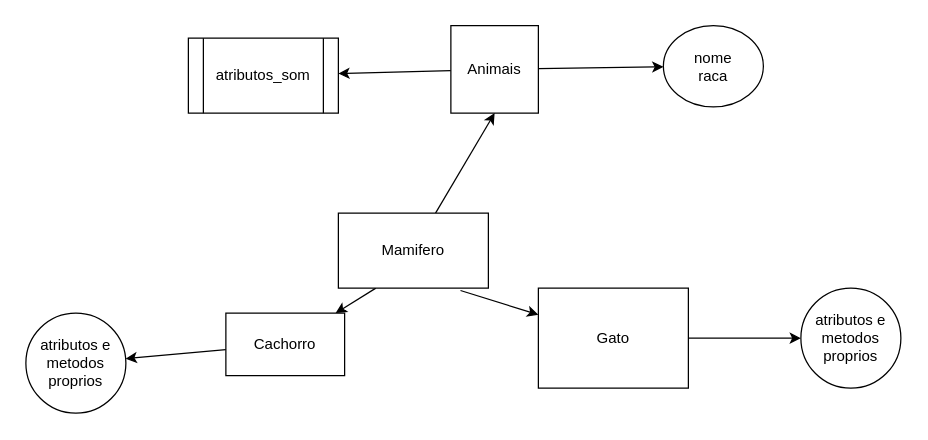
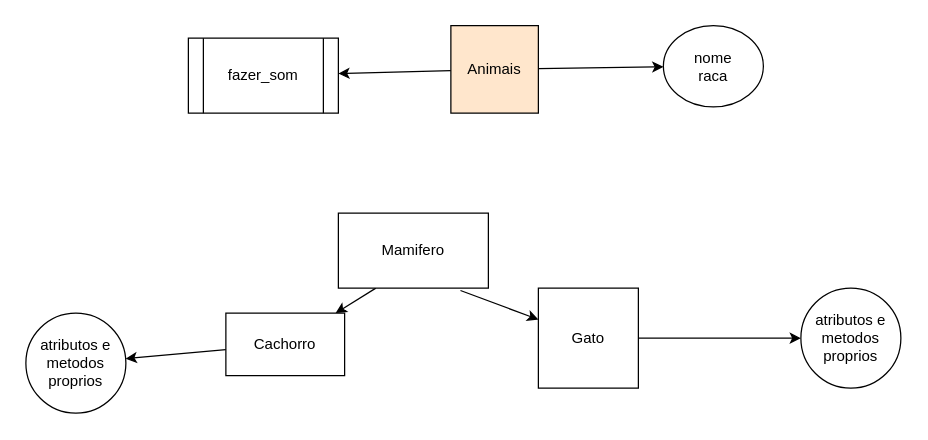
  <mxCell id="0" />
  <mxCell id="1" parent="0" />
  <mxCell id="2" value="" style="edgeStyle=none;html=1;exitX=0.25;exitY=1;exitDx=0;exitDy=0;" parent="1" source="16" target="8" edge="1"><mxGeometry relative="1" as="geometry" /></mxCell>
  <mxCell id="3" value="" style="edgeStyle=none;html=1;exitX=0.814;exitY=1.032;exitDx=0;exitDy=0;exitPerimeter=0;" parent="1" source="16" target="10" edge="1"><mxGeometry relative="1" as="geometry" /></mxCell>
  <mxCell id="4" value="" style="edgeStyle=none;html=1;" parent="1" source="6" target="11" edge="1"><mxGeometry relative="1" as="geometry" /></mxCell>
  <mxCell id="5" value="" style="edgeStyle=none;html=1;" parent="1" source="6" target="12" edge="1"><mxGeometry relative="1" as="geometry" /></mxCell>
- <mxCell id="6" value="Animais" style="whiteSpace=wrap;html=1;aspect=fixed;" parent="1" vertex="1"><mxGeometry x="360" y="20" width="70" height="70" as="geometry" /></mxCell>
+ <mxCell id="6" value="Animais" style="whiteSpace=wrap;html=1;aspect=fixed;fillColor=#ffe6cc;" parent="1" vertex="1"><mxGeometry x="360" y="20" width="70" height="70" as="geometry" /></mxCell>
  <mxCell id="7" value="" style="edgeStyle=none;html=1;" parent="1" source="8" target="13" edge="1"><mxGeometry relative="1" as="geometry" /></mxCell>
  <mxCell id="8" value="Cachorro" style="whiteSpace=wrap;html=1;aspect=fixed;" parent="1" vertex="1"><mxGeometry x="180" y="250" width="95" height="50" as="geometry" /></mxCell>
  <mxCell id="9" style="edgeStyle=none;html=1;exitX=1;exitY=0.5;exitDx=0;exitDy=0;entryX=0;entryY=0.5;entryDx=0;entryDy=0;" parent="1" source="10" target="14" edge="1"><mxGeometry relative="1" as="geometry" /></mxCell>
- <mxCell id="10" value="Gato" style="whiteSpace=wrap;html=1;aspect=fixed;" parent="1" vertex="1"><mxGeometry x="430" y="230" width="120" height="80" as="geometry" /></mxCell>
+ <mxCell id="10" value="Gato" style="whiteSpace=wrap;html=1;aspect=fixed;" parent="1" vertex="1"><mxGeometry x="430" y="230" width="80" height="80" as="geometry" /></mxCell>
  <mxCell id="11" value="nome&lt;br&gt;raca" style="ellipse;whiteSpace=wrap;html=1;" parent="1" vertex="1"><mxGeometry x="530" y="20" width="80" height="65" as="geometry" /></mxCell>
- <mxCell id="12" value="atributos_som" style="shape=process;whiteSpace=wrap;html=1;backgroundOutline=1;" parent="1" vertex="1"><mxGeometry x="150" y="30" width="120" height="60" as="geometry" /></mxCell>
+ <mxCell id="12" value="fazer_som" style="shape=process;whiteSpace=wrap;html=1;backgroundOutline=1;" parent="1" vertex="1"><mxGeometry x="150" y="30" width="120" height="60" as="geometry" /></mxCell>
  <mxCell id="13" value="atributos e metodos proprios" style="ellipse;whiteSpace=wrap;html=1;" parent="1" vertex="1"><mxGeometry x="20" y="250" width="80" height="80" as="geometry" /></mxCell>
  <mxCell id="14" value="atributos e metodos proprios" style="ellipse;whiteSpace=wrap;html=1;" parent="1" vertex="1"><mxGeometry x="640" y="230" width="80" height="80" as="geometry" /></mxCell>
- <mxCell id="15" style="edgeStyle=none;html=1;entryX=0.5;entryY=1;entryDx=0;entryDy=0;" parent="1" source="16" target="6" edge="1"><mxGeometry relative="1" as="geometry" /></mxCell>
  <mxCell id="16" value="Mamifero" style="rounded=0;whiteSpace=wrap;html=1;" parent="1" vertex="1"><mxGeometry x="270" y="170" width="120" height="60" as="geometry" /></mxCell>
